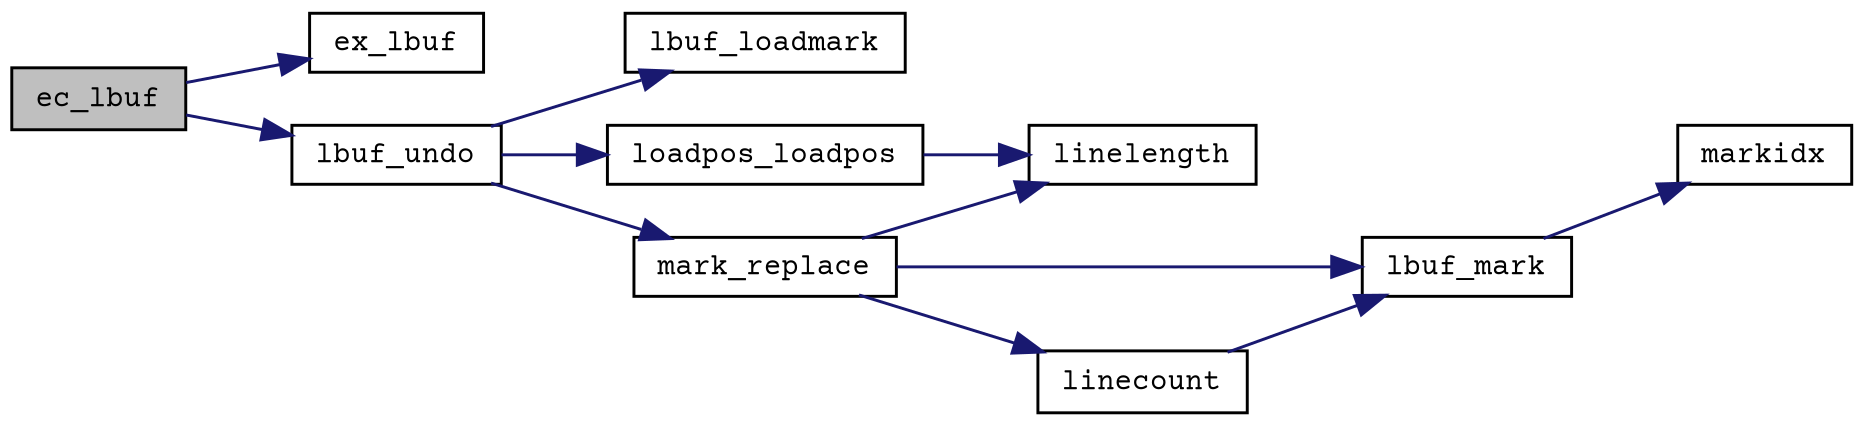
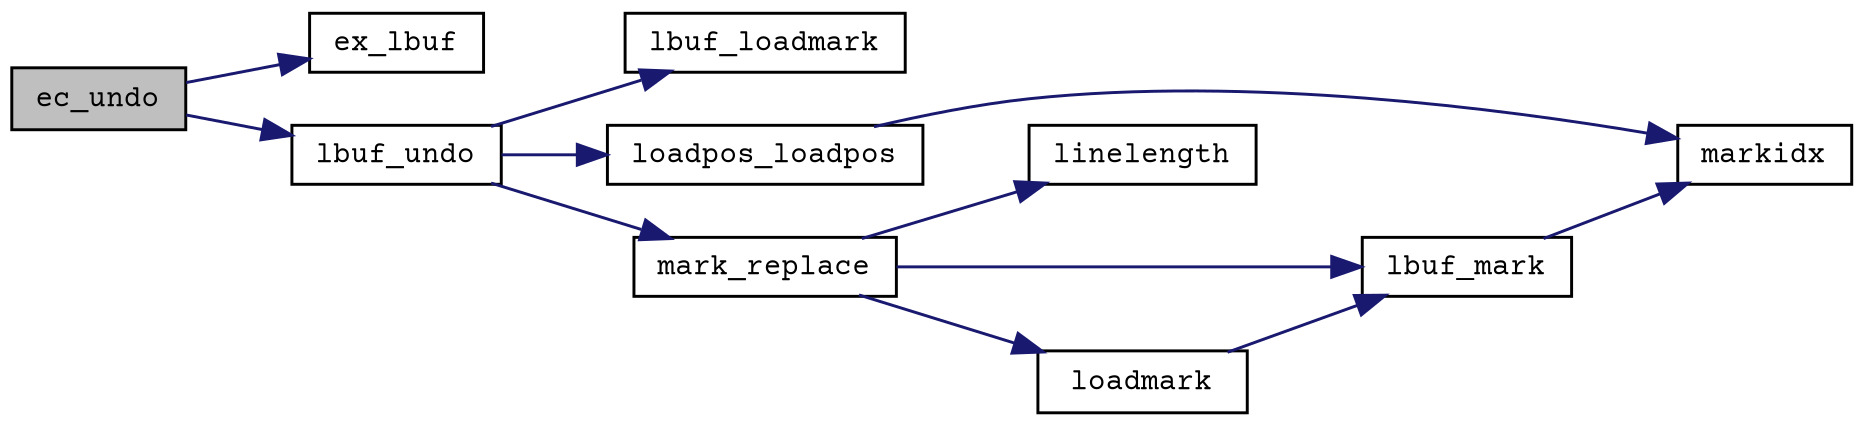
  digraph {
    fontname="Courier Prime"
    rankdir=LR
    node [color=black fillcolor=white fontname="Courier Prime" fontsize=10 shape=record style=filled]
    edge [color=midnightblue fontname="Courier Prime" fontsize=10 labelfontname=Helvetica labelfontsize=10 style=solid]
-   n1 [fillcolor=grey75 fontcolor=black height=0.2 label=ec_lbuf width=0.4]
+   n1 [fillcolor=grey75 fontcolor=black height=0.2 label=ec_undo width=0.4]
    n2 [height=0.2 label=ex_lbuf width=0.4]
    n3 [height=0.2 label=lbuf_undo width=0.4]
    n4 [height=0.2 label=lbuf_loadmark width=0.4]
    n5 [height=0.2 label=loadpos_loadpos width=0.4]
    n6 [height=0.2 label=mark_replace width=0.4]
    n7 [height=0.2 label=markidx width=0.4]
    n8 [height=0.2 label=lbuf_mark width=0.4]
-   n9 [height=0.2 label=linecount width=0.4]
+   n9 [height=0.2 label=loadmark width=0.4]
    n10 [height=0.2 label=linelength width=0.4]
    n1 -> n2
    n1 -> n3
    n3 -> n4
    n3 -> n5
    n3 -> n6
-   n5 -> n10
+   n5 -> n7
    n6 -> n8
    n6 -> n9
    n6 -> n10
    n8 -> n7
    n9 -> n8
  }
